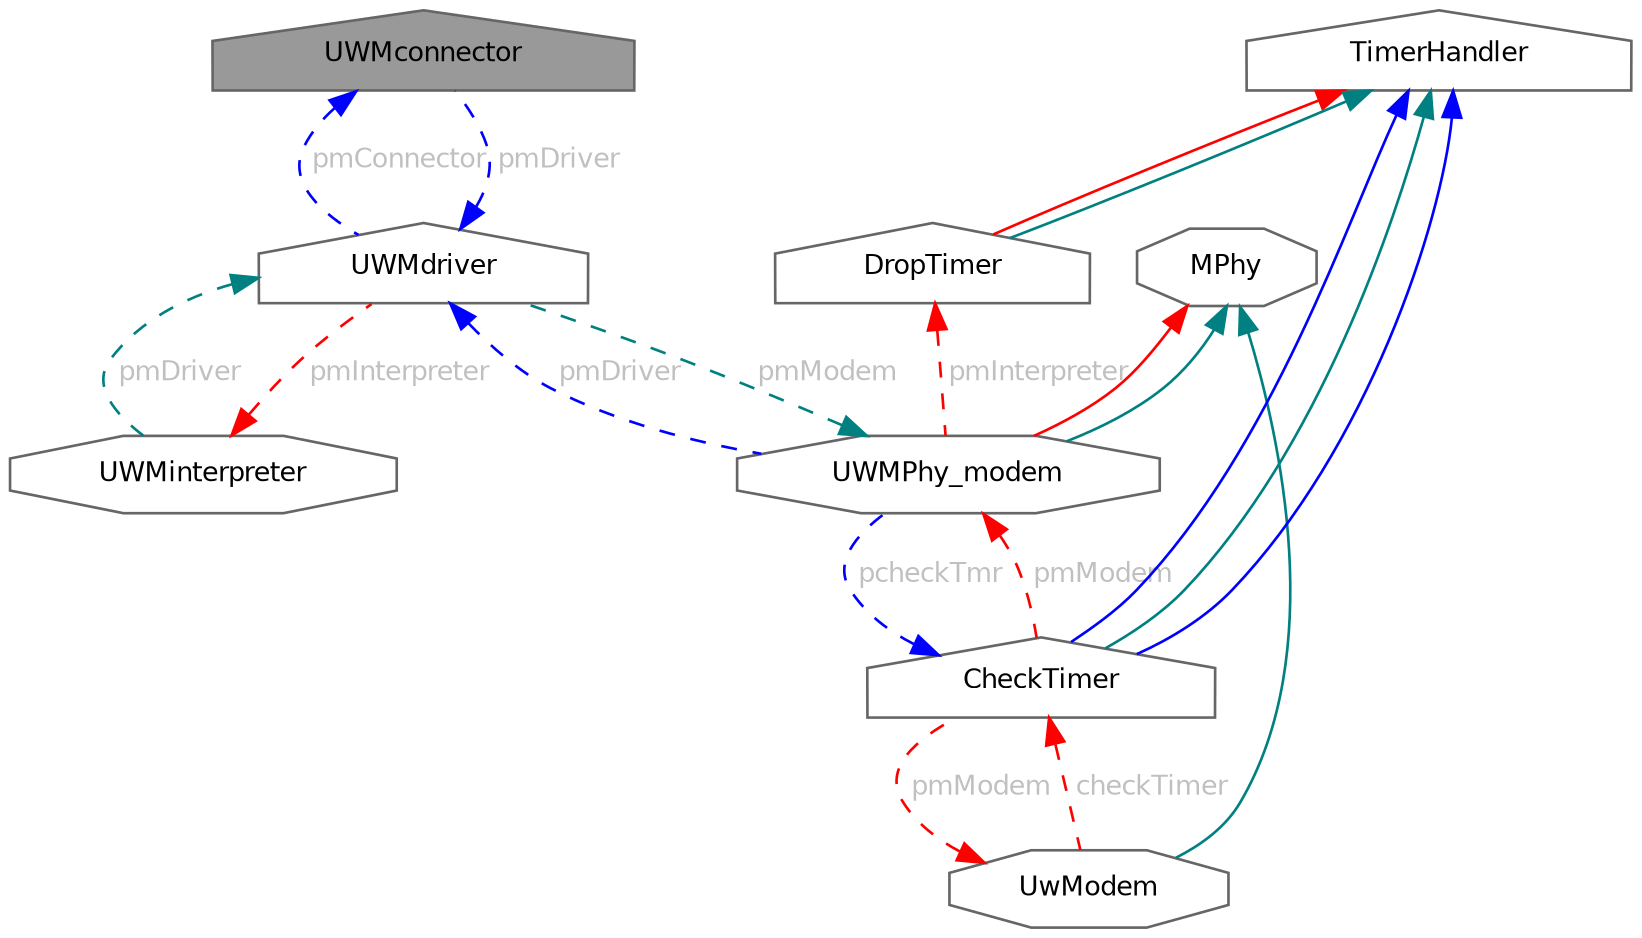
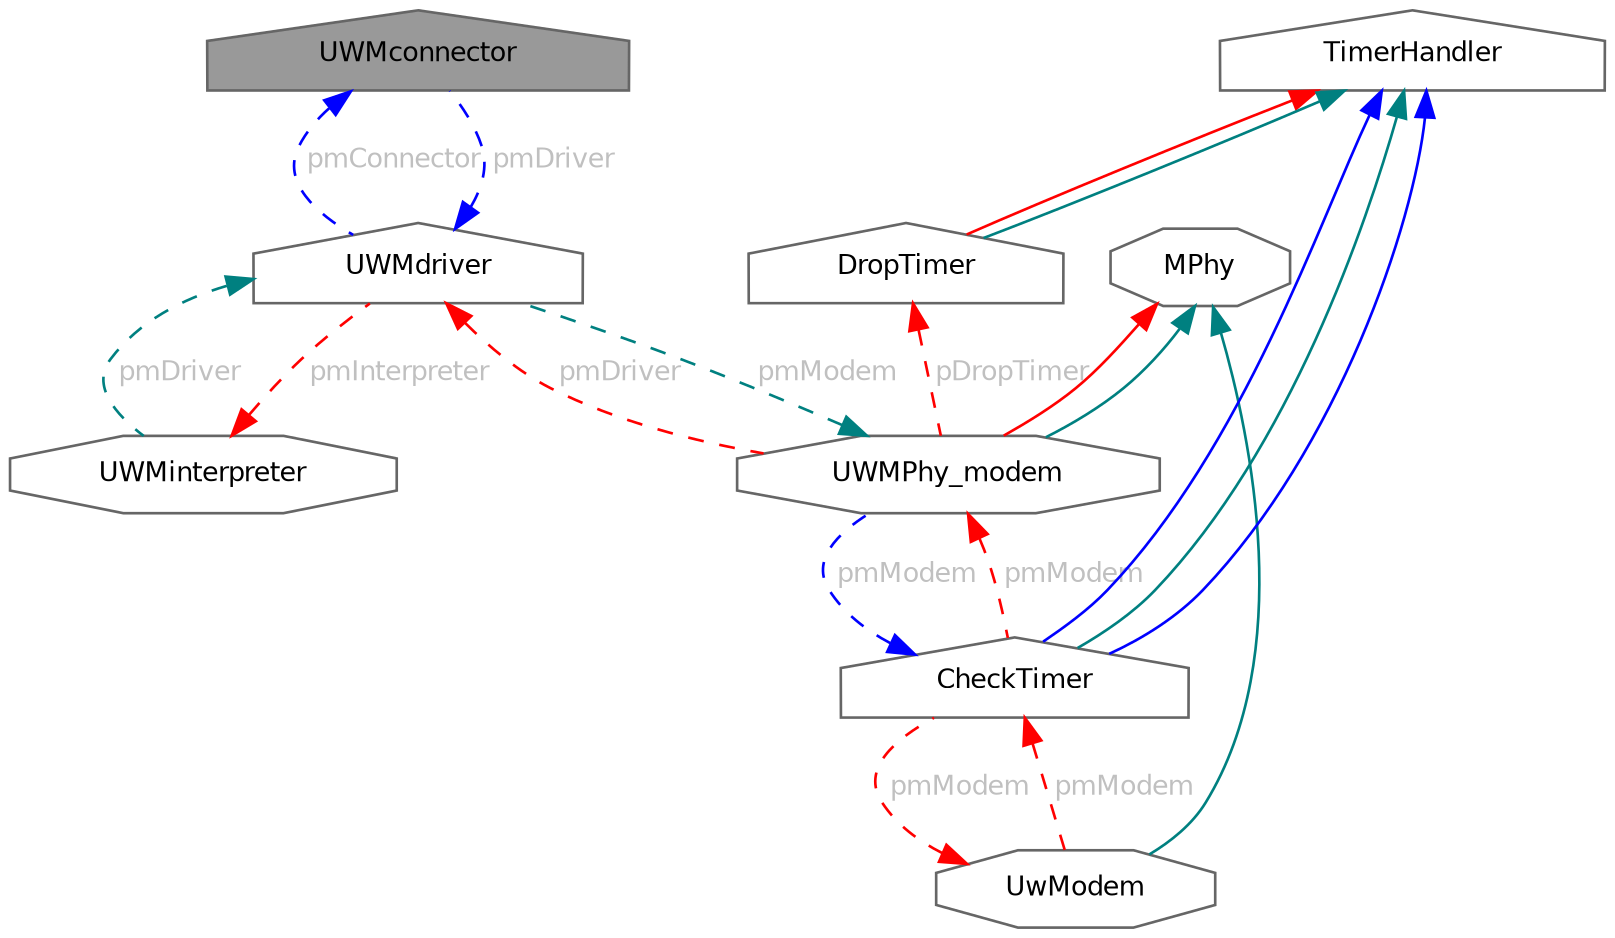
  digraph {
    node [color=gray40 fillcolor=white fontname=Helvetica fontsize=10 shape=house style=filled]
    edge [color=red dir=back fontcolor=grey fontname=Helvetica fontsize=10 labelfontname=Helvetica labelfontsize=10 style=dashed]
    n1 [fillcolor=grey60 fontcolor=black height=0.2 label=UWMconnector width=0.4]
    n2 [height=0.2 label=UWMdriver width=0.4]
    n3 [height=0.2 label=UWMPhy_modem shape=octagon width=0.4]
    n4 [height=0.2 label=UWMinterpreter shape=octagon width=0.4]
    n5 [height=0.2 label=CheckTimer width=0.4]
    n6 [height=0.2 label=UwModem shape=octagon width=0.4]
    n7 [height=0.2 label=DropTimer width=0.4]
    n8 [height=0.2 label=MPhy shape=octagon width=0.4]
    n9 [height=0.2 label=TimerHandler width=0.4]
    n1 -> n2 [color=blue label=" pmConnector"]
    n2 -> n1 [color=blue label=" pmDriver"]
-   n2 -> n3 [color=blue label=" pmDriver"]
+   n2 -> n3 [label=" pmDriver"]
    n2 -> n4 [color=teal label=" pmDriver"]
    n3 -> n2 [color=teal label=" pmModem"]
    n3 -> n5 [label=" pmModem"]
    n4 -> n2 [label=" pmInterpreter"]
-   n5 -> n3 [color=blue label=" pcheckTmr"]
-   n5 -> n6 [label=" checkTimer"]
+   n5 -> n3 [color=blue label=" pmModem"]
+   n5 -> n6 [label=" pmModem"]
    n6 -> n5 [label=" pmModem"]
-   n7 -> n3 [label=" pmInterpreter"]
+   n7 -> n3 [label=" pDropTimer"]
    n8 -> n3 [style=solid fontcolor=""]
    n8 -> n3 [color=teal style=solid fontcolor=""]
    n8 -> n6 [color=teal style=solid fontcolor=""]
    n9 -> n5 [color=blue style=solid fontcolor=""]
    n9 -> n5 [color=teal style=solid fontcolor=""]
    n9 -> n5 [color=blue style=solid fontcolor=""]
    n9 -> n7 [style=solid fontcolor=""]
    n9 -> n7 [color=teal style=solid fontcolor=""]
  }
